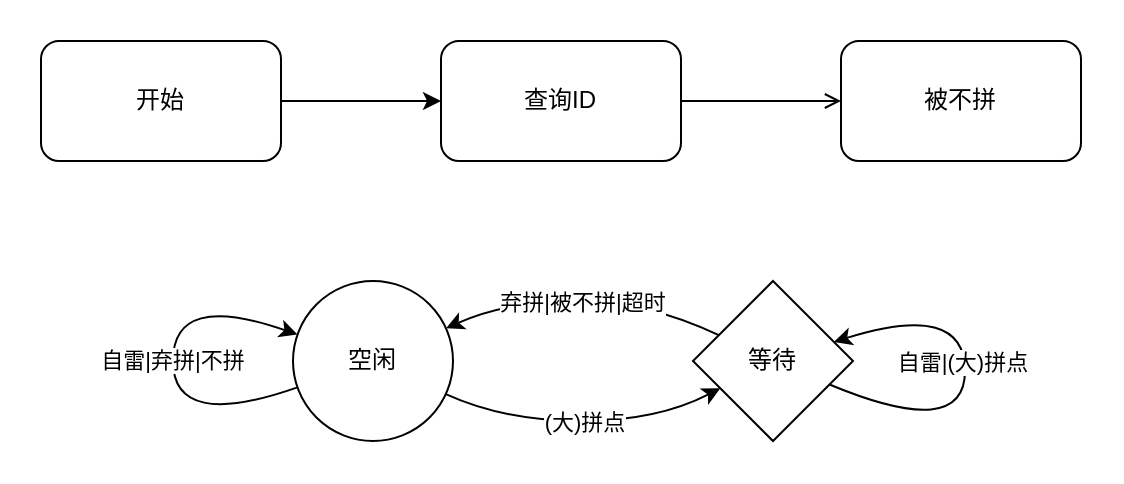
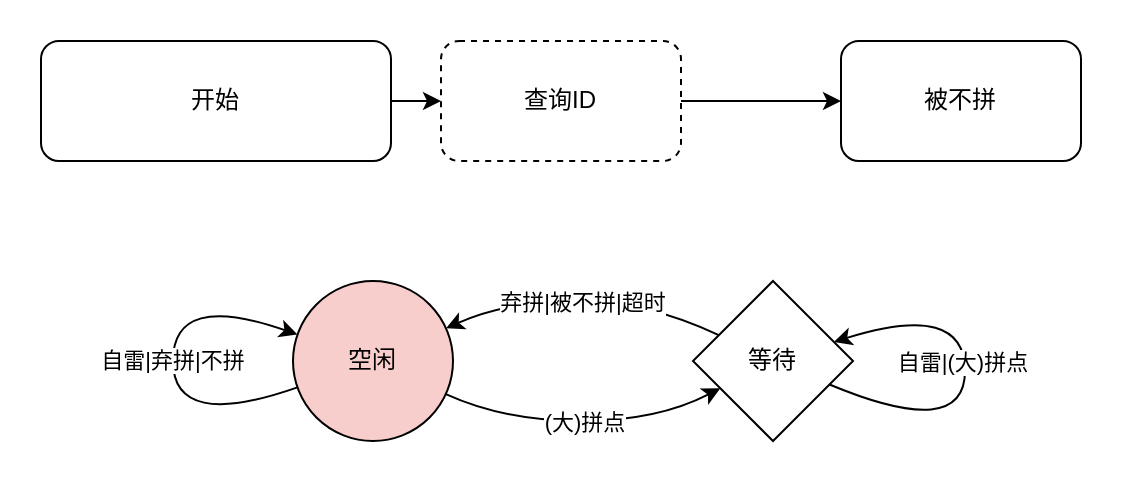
  <mxCell id="0" />
  <mxCell id="1" parent="0" />
  <mxCell id="2" value="" style="edgeStyle=orthogonalEdgeStyle;rounded=0;orthogonalLoop=1;jettySize=auto;html=1;curved=1;" edge="1" parent="1" source="3" target="5"><mxGeometry relative="1" as="geometry" /></mxCell>
- <mxCell id="3" value="开始" style="rounded=1;whiteSpace=wrap;html=1;" vertex="1" parent="1"><mxGeometry x="20" y="20" width="120" height="60" as="geometry" /></mxCell>
- <mxCell id="4" value="" style="edgeStyle=orthogonalEdgeStyle;rounded=0;orthogonalLoop=1;jettySize=auto;html=1;curved=1;endArrow=open;" edge="1" parent="1" source="5" target="6"><mxGeometry relative="1" as="geometry" /></mxCell>
- <mxCell id="5" value="查询ID" style="rounded=1;whiteSpace=wrap;html=1;" vertex="1" parent="1"><mxGeometry x="220" y="20" width="120" height="60" as="geometry" /></mxCell>
+ <mxCell id="3" value="开始" style="rounded=1;whiteSpace=wrap;html=1;" vertex="1" parent="1"><mxGeometry x="20" y="20" width="175" height="60" as="geometry" /></mxCell>
+ <mxCell id="4" value="" style="edgeStyle=orthogonalEdgeStyle;rounded=0;orthogonalLoop=1;jettySize=auto;html=1;curved=1;" edge="1" parent="1" source="5" target="6"><mxGeometry relative="1" as="geometry" /></mxCell>
+ <mxCell id="5" value="查询ID" style="rounded=1;whiteSpace=wrap;html=1;dashed=1;" vertex="1" parent="1"><mxGeometry x="220" y="20" width="120" height="60" as="geometry" /></mxCell>
  <mxCell id="6" value="被不拼" style="whiteSpace=wrap;html=1;rounded=1;" vertex="1" parent="1"><mxGeometry x="420" y="20" width="120" height="60" as="geometry" /></mxCell>
- <mxCell id="7" value="空闲" style="ellipse;whiteSpace=wrap;html=1;aspect=fixed;" vertex="1" parent="1"><mxGeometry x="146" y="140" width="80" height="80" as="geometry" /></mxCell>
+ <mxCell id="7" value="空闲" style="ellipse;whiteSpace=wrap;html=1;aspect=fixed;fillColor=#f8cecc;" vertex="1" parent="1"><mxGeometry x="146" y="140" width="80" height="80" as="geometry" /></mxCell>
  <mxCell id="8" value="等待" style="rhombus;whiteSpace=wrap;html=1;aspect=fixed;" vertex="1" parent="1"><mxGeometry x="346" y="140" width="80" height="80" as="geometry" /></mxCell>
  <mxCell id="9" value="" style="endArrow=classic;html=1;curved=1;" edge="1" parent="1" source="8" target="7"><mxGeometry width="50" height="50" relative="1" as="geometry"><mxPoint x="353" y="160" as="sourcePoint" /><mxPoint x="223.447" y="163.52" as="targetPoint" /><Array as="points"><mxPoint x="323" y="150" /><mxPoint x="253" y="150" /></Array></mxGeometry></mxCell>
  <mxCell id="10" value="弃拼|被不拼|超时" style="edgeLabel;html=1;align=center;verticalAlign=middle;resizable=0;points=[];" vertex="1" connectable="0" parent="9"><mxGeometry x="-0.164" relative="1" as="geometry"><mxPoint x="-12" as="offset" /></mxGeometry></mxCell>
  <mxCell id="11" value="" style="endArrow=none;html=1;endFill=0;startArrow=classic;startFill=1;curved=1;" edge="1" parent="1" source="8" target="7"><mxGeometry width="50" height="50" relative="1" as="geometry"><mxPoint x="351.6" y="200.44" as="sourcePoint" /><mxPoint x="226" y="200" as="targetPoint" /><Array as="points"><mxPoint x="328" y="210" /><mxPoint x="252" y="210" /></Array></mxGeometry></mxCell>
  <mxCell id="12" value="(大)拼点" style="edgeLabel;html=1;align=center;verticalAlign=middle;resizable=0;points=[];" vertex="1" connectable="0" parent="11"><mxGeometry x="-0.164" relative="1" as="geometry"><mxPoint x="-12" as="offset" /></mxGeometry></mxCell>
  <mxCell id="13" value="" style="endArrow=classic;html=1;curved=1;" edge="1" parent="1" source="8" target="8"><mxGeometry width="50" height="50" relative="1" as="geometry"><mxPoint x="402" y="230" as="sourcePoint" /><mxPoint x="452" y="180" as="targetPoint" /><Array as="points"><mxPoint x="482" y="220" /><mxPoint x="482" y="150" /></Array></mxGeometry></mxCell>
  <mxCell id="14" value="自雷|(大)拼点" style="edgeLabel;html=1;align=center;verticalAlign=middle;resizable=0;points=[];" vertex="1" connectable="0" parent="13"><mxGeometry x="0.089" y="1" relative="1" as="geometry"><mxPoint x="-1" y="2" as="offset" /></mxGeometry></mxCell>
  <mxCell id="15" value="" style="endArrow=classic;html=1;curved=1;" edge="1" parent="1" source="7" target="7"><mxGeometry width="50" height="50" relative="1" as="geometry"><mxPoint x="50.463" y="190.385" as="sourcePoint" /><mxPoint x="51.751" y="163.173" as="targetPoint" /><Array as="points"><mxPoint x="86" y="215" /><mxPoint x="86" y="145" /></Array></mxGeometry></mxCell>
  <mxCell id="16" value="自雷|弃拼|不拼" style="edgeLabel;html=1;align=center;verticalAlign=middle;resizable=0;points=[];" vertex="1" connectable="0" parent="15"><mxGeometry x="0.089" y="1" relative="1" as="geometry"><mxPoint y="9" as="offset" /></mxGeometry></mxCell>
